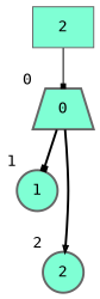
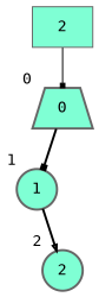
  digraph {
    node [color=gray40 fillcolor=aquamarine fontname=monospace shape=circle style="bold,filled"]
    edge [arrowhead=box arrowsize=0.5 fontname=monospace style=bold]
    n1 [label=0 shape=trapezium xlabel=0]
    n2 [label=1 xlabel=1]
    n3 [label=2 xlabel=2]
    n4 [label=2 shape=box style=filled]
    n1 -> n2
-   n1 -> n3 [arrowhead=onormal]
+   n2 -> n3 [arrowhead=onormal]
    n4 -> n1 [style=""]
  }
